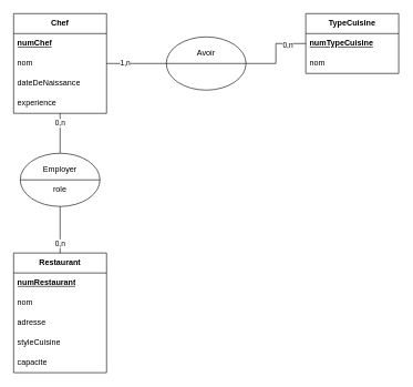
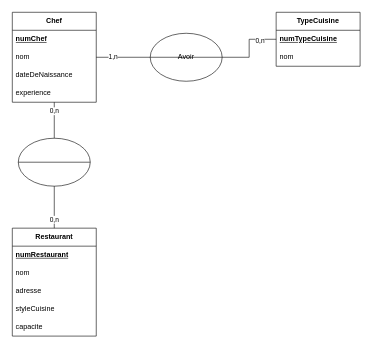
  <mxCell id="0" />
  <mxCell id="1" parent="0" />
  <mxCell id="2" value="&lt;b&gt;Chef&lt;/b&gt;" style="swimlane;fontStyle=0;childLayout=stackLayout;horizontal=1;startSize=30;horizontalStack=0;resizeParent=1;resizeParentMax=0;resizeLast=0;collapsible=1;marginBottom=0;whiteSpace=wrap;html=1;" vertex="1" parent="1"><mxGeometry x="20" y="20" width="140" height="150" as="geometry" /></mxCell>
  <mxCell id="3" value="&lt;b&gt;&lt;u&gt;numChef&lt;/u&gt;&lt;/b&gt;" style="text;strokeColor=none;fillColor=none;align=left;verticalAlign=middle;spacingLeft=4;spacingRight=4;overflow=hidden;points=[[0,0.5],[1,0.5]];portConstraint=eastwest;rotatable=0;whiteSpace=wrap;html=1;" vertex="1" parent="2"><mxGeometry y="30" width="140" height="30" as="geometry" /></mxCell>
  <mxCell id="4" value="nom" style="text;strokeColor=none;fillColor=none;align=left;verticalAlign=middle;spacingLeft=4;spacingRight=4;overflow=hidden;points=[[0,0.5],[1,0.5]];portConstraint=eastwest;rotatable=0;whiteSpace=wrap;html=1;" vertex="1" parent="2"><mxGeometry y="60" width="140" height="30" as="geometry" /></mxCell>
  <mxCell id="5" value="dateDeNaissance" style="text;strokeColor=none;fillColor=none;align=left;verticalAlign=middle;spacingLeft=4;spacingRight=4;overflow=hidden;points=[[0,0.5],[1,0.5]];portConstraint=eastwest;rotatable=0;whiteSpace=wrap;html=1;fontStyle=0" vertex="1" parent="2"><mxGeometry y="90" width="140" height="30" as="geometry" /></mxCell>
  <mxCell id="6" value="experience" style="text;strokeColor=none;fillColor=none;align=left;verticalAlign=middle;spacingLeft=4;spacingRight=4;overflow=hidden;points=[[0,0.5],[1,0.5]];portConstraint=eastwest;rotatable=0;whiteSpace=wrap;html=1;fontStyle=0" vertex="1" parent="2"><mxGeometry y="120" width="140" height="30" as="geometry" /></mxCell>
  <mxCell id="7" value="&lt;b&gt;TypeCuisine&lt;/b&gt;" style="swimlane;fontStyle=0;childLayout=stackLayout;horizontal=1;startSize=30;horizontalStack=0;resizeParent=1;resizeParentMax=0;resizeLast=0;collapsible=1;marginBottom=0;whiteSpace=wrap;html=1;" vertex="1" parent="1"><mxGeometry x="460" y="20" width="140" height="90" as="geometry" /></mxCell>
  <mxCell id="8" value="&lt;b&gt;&lt;u&gt;numTypeCuisine&lt;/u&gt;&lt;/b&gt;" style="text;strokeColor=none;fillColor=none;align=left;verticalAlign=middle;spacingLeft=4;spacingRight=4;overflow=hidden;points=[[0,0.5],[1,0.5]];portConstraint=eastwest;rotatable=0;whiteSpace=wrap;html=1;" vertex="1" parent="7"><mxGeometry y="30" width="140" height="30" as="geometry" /></mxCell>
  <mxCell id="9" value="nom" style="text;strokeColor=none;fillColor=none;align=left;verticalAlign=middle;spacingLeft=4;spacingRight=4;overflow=hidden;points=[[0,0.5],[1,0.5]];portConstraint=eastwest;rotatable=0;whiteSpace=wrap;html=1;" vertex="1" parent="7"><mxGeometry y="60" width="140" height="30" as="geometry" /></mxCell>
  <mxCell id="10" value="" style="group" vertex="1" connectable="0" parent="1"><mxGeometry x="250" y="55" width="120" height="80" as="geometry" /></mxCell>
  <mxCell id="11" value="" style="ellipse;whiteSpace=wrap;html=1;" vertex="1" parent="10"><mxGeometry width="120" height="80" as="geometry" /></mxCell>
- <mxCell id="12" value="Avoir" style="text;html=1;align=center;verticalAlign=middle;whiteSpace=wrap;rounded=0;" vertex="1" parent="10"><mxGeometry x="30" y="10" width="60" height="30" as="geometry" /></mxCell>
+ <mxCell id="12" value="Avoir" style="text;html=1;align=center;verticalAlign=middle;whiteSpace=wrap;rounded=0;" vertex="1" parent="10"><mxGeometry x="30" y="25" width="60" height="30" as="geometry" /></mxCell>
  <mxCell id="13" value="" style="endArrow=none;html=1;rounded=0;entryX=1;entryY=0.5;entryDx=0;entryDy=0;exitX=0;exitY=0.5;exitDx=0;exitDy=0;" edge="1" parent="10" source="11" target="11"><mxGeometry width="50" height="50" relative="1" as="geometry"><mxPoint x="100" y="-20" as="sourcePoint" /><mxPoint x="150" y="-70" as="targetPoint" /></mxGeometry></mxCell>
  <mxCell id="14" style="edgeStyle=orthogonalEdgeStyle;rounded=0;orthogonalLoop=1;jettySize=auto;html=1;exitX=1;exitY=0.5;exitDx=0;exitDy=0;endArrow=none;startFill=0;" edge="1" parent="1" source="11" target="7"><mxGeometry relative="1" as="geometry" /></mxCell>
  <mxCell id="15" value="0,n" style="edgeLabel;html=1;align=center;verticalAlign=middle;resizable=0;points=[];" vertex="1" connectable="0" parent="14"><mxGeometry x="0.535" y="-1" relative="1" as="geometry"><mxPoint as="offset" /></mxGeometry></mxCell>
  <mxCell id="16" style="edgeStyle=orthogonalEdgeStyle;rounded=0;orthogonalLoop=1;jettySize=auto;html=1;exitX=0;exitY=0.5;exitDx=0;exitDy=0;endArrow=none;startFill=0;" edge="1" parent="1" source="11" target="2"><mxGeometry relative="1" as="geometry" /></mxCell>
  <mxCell id="17" value="1,n" style="edgeLabel;html=1;align=center;verticalAlign=middle;resizable=0;points=[];" vertex="1" connectable="0" parent="16"><mxGeometry x="0.405" y="-1" relative="1" as="geometry"><mxPoint as="offset" /></mxGeometry></mxCell>
  <mxCell id="18" value="&lt;b&gt;Restaurant&lt;/b&gt;" style="swimlane;fontStyle=0;childLayout=stackLayout;horizontal=1;startSize=30;horizontalStack=0;resizeParent=1;resizeParentMax=0;resizeLast=0;collapsible=1;marginBottom=0;whiteSpace=wrap;html=1;" vertex="1" parent="1"><mxGeometry x="20" y="380" width="140" height="180" as="geometry" /></mxCell>
  <mxCell id="19" value="&lt;b&gt;&lt;u&gt;numRestaurant&lt;/u&gt;&lt;/b&gt;" style="text;strokeColor=none;fillColor=none;align=left;verticalAlign=middle;spacingLeft=4;spacingRight=4;overflow=hidden;points=[[0,0.5],[1,0.5]];portConstraint=eastwest;rotatable=0;whiteSpace=wrap;html=1;" vertex="1" parent="18"><mxGeometry y="30" width="140" height="30" as="geometry" /></mxCell>
  <mxCell id="20" value="nom" style="text;strokeColor=none;fillColor=none;align=left;verticalAlign=middle;spacingLeft=4;spacingRight=4;overflow=hidden;points=[[0,0.5],[1,0.5]];portConstraint=eastwest;rotatable=0;whiteSpace=wrap;html=1;" vertex="1" parent="18"><mxGeometry y="60" width="140" height="30" as="geometry" /></mxCell>
  <mxCell id="21" value="adresse" style="text;strokeColor=none;fillColor=none;align=left;verticalAlign=middle;spacingLeft=4;spacingRight=4;overflow=hidden;points=[[0,0.5],[1,0.5]];portConstraint=eastwest;rotatable=0;whiteSpace=wrap;html=1;" vertex="1" parent="18"><mxGeometry y="90" width="140" height="30" as="geometry" /></mxCell>
  <mxCell id="22" value="styleCuisine" style="text;strokeColor=none;fillColor=none;align=left;verticalAlign=middle;spacingLeft=4;spacingRight=4;overflow=hidden;points=[[0,0.5],[1,0.5]];portConstraint=eastwest;rotatable=0;whiteSpace=wrap;html=1;" vertex="1" parent="18"><mxGeometry y="120" width="140" height="30" as="geometry" /></mxCell>
  <mxCell id="23" value="capacite" style="text;strokeColor=none;fillColor=none;align=left;verticalAlign=middle;spacingLeft=4;spacingRight=4;overflow=hidden;points=[[0,0.5],[1,0.5]];portConstraint=eastwest;rotatable=0;whiteSpace=wrap;html=1;" vertex="1" parent="18"><mxGeometry y="150" width="140" height="30" as="geometry" /></mxCell>
  <mxCell id="24" value="" style="group" vertex="1" connectable="0" parent="1"><mxGeometry x="30" y="230" width="120" height="80" as="geometry" /></mxCell>
  <mxCell id="25" value="" style="ellipse;whiteSpace=wrap;html=1;" vertex="1" parent="24"><mxGeometry width="120" height="80" as="geometry" /></mxCell>
- <mxCell id="26" value="Employer" style="text;html=1;align=center;verticalAlign=middle;whiteSpace=wrap;rounded=0;" vertex="1" parent="24"><mxGeometry x="30" y="10" width="60" height="30" as="geometry" /></mxCell>
- <mxCell id="27" value="role" style="text;html=1;align=center;verticalAlign=middle;whiteSpace=wrap;rounded=0;container=0;" vertex="1" parent="24"><mxGeometry x="30" y="40" width="60" height="30" as="geometry" /></mxCell>
  <mxCell id="28" value="" style="endArrow=none;html=1;rounded=0;entryX=1;entryY=0.5;entryDx=0;entryDy=0;exitX=0;exitY=0.5;exitDx=0;exitDy=0;" edge="1" parent="24" source="25" target="25"><mxGeometry width="50" height="50" relative="1" as="geometry"><mxPoint x="100" y="-20" as="sourcePoint" /><mxPoint x="150" y="-70" as="targetPoint" /></mxGeometry></mxCell>
  <mxCell id="29" style="edgeStyle=orthogonalEdgeStyle;rounded=0;orthogonalLoop=1;jettySize=auto;html=1;exitX=0.5;exitY=0;exitDx=0;exitDy=0;endArrow=none;startFill=0;" edge="1" parent="1" source="25" target="2"><mxGeometry relative="1" as="geometry" /></mxCell>
  <mxCell id="30" value="0,n" style="edgeLabel;html=1;align=center;verticalAlign=middle;resizable=0;points=[];" vertex="1" connectable="0" parent="29"><mxGeometry x="0.535" y="1" relative="1" as="geometry"><mxPoint as="offset" /></mxGeometry></mxCell>
  <mxCell id="31" style="edgeStyle=orthogonalEdgeStyle;rounded=0;orthogonalLoop=1;jettySize=auto;html=1;exitX=0.5;exitY=1;exitDx=0;exitDy=0;endArrow=none;startFill=0;" edge="1" parent="1" source="25" target="18"><mxGeometry relative="1" as="geometry" /></mxCell>
  <mxCell id="32" value="0,n" style="edgeLabel;html=1;align=center;verticalAlign=middle;resizable=0;points=[];" vertex="1" connectable="0" parent="31"><mxGeometry x="0.569" y="-1" relative="1" as="geometry"><mxPoint as="offset" /></mxGeometry></mxCell>
